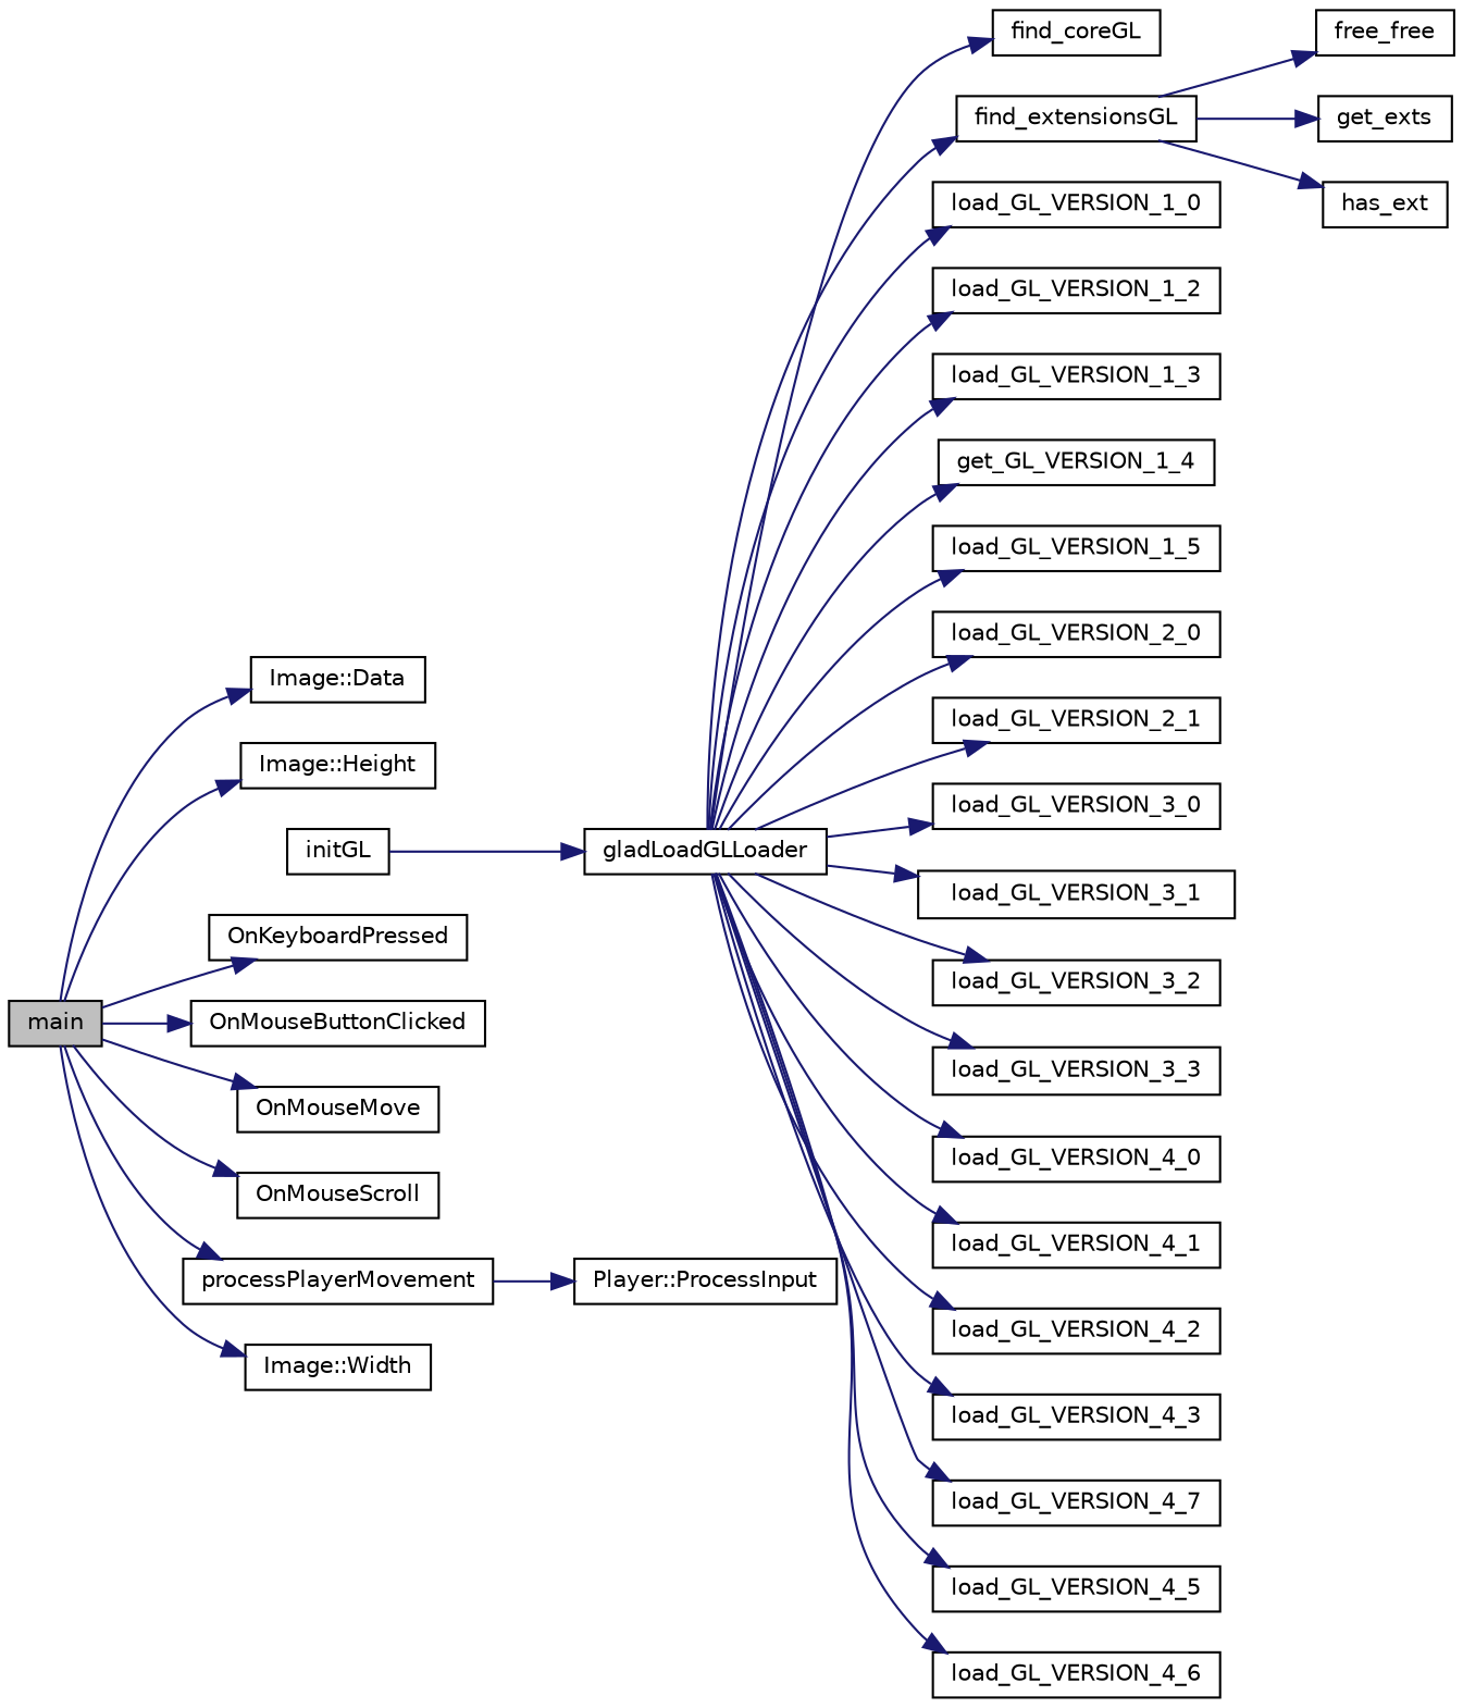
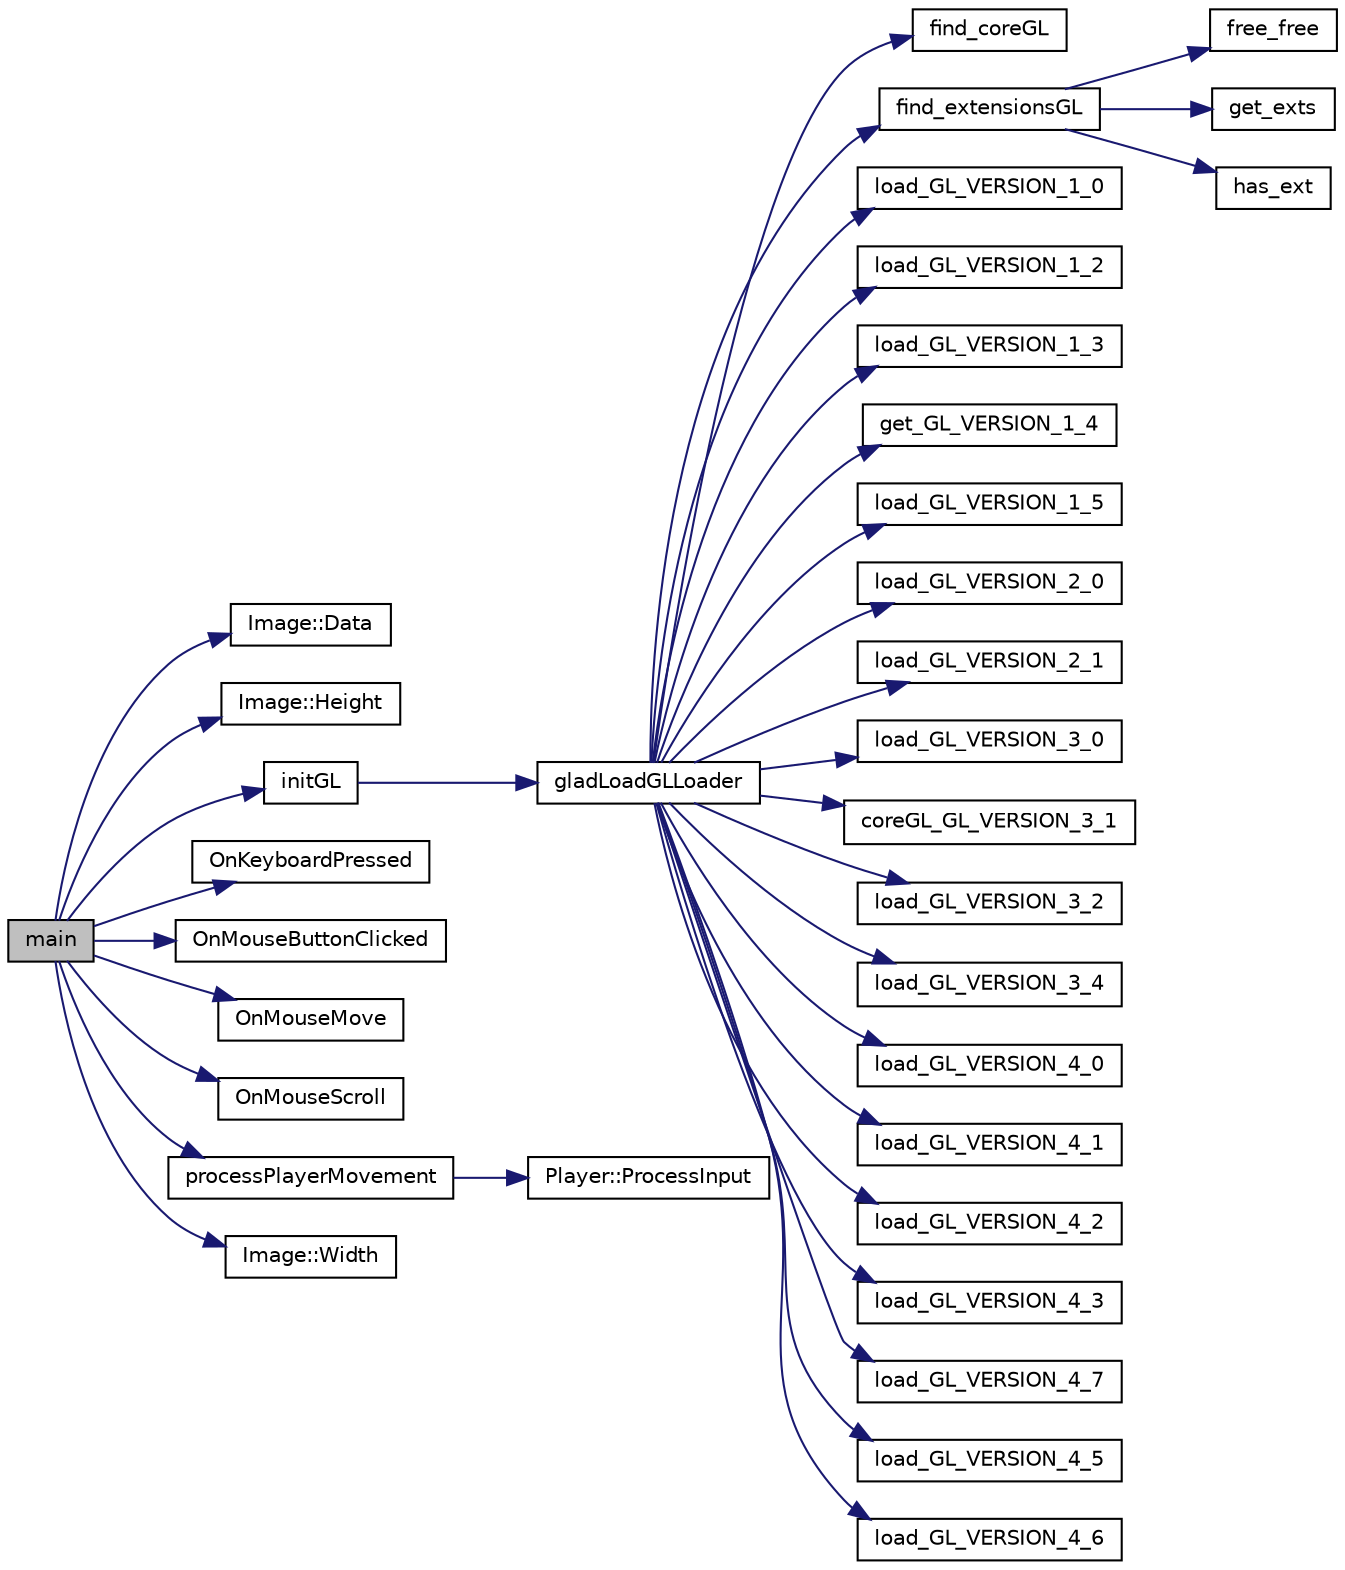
  digraph {
    rankdir=LR
    node [color=black fillcolor=white fontname=Helvetica fontsize=10 shape=record style=filled]
    edge [color=midnightblue fontname=Helvetica fontsize=10 labelfontname=Helvetica labelfontsize=10 style=solid]
    n1 [fillcolor=grey75 fontcolor=black height=0.2 label=main width=0.4]
    n2 [height=0.2 label="Image::Data" width=0.4]
    n3 [height=0.2 label="Image::Height" width=0.4]
    n4 [height=0.2 label=initGL width=0.4]
    n5 [height=0.2 label=OnKeyboardPressed width=0.4]
    n6 [height=0.2 label=OnMouseButtonClicked width=0.4]
    n7 [height=0.2 label=OnMouseMove width=0.4]
    n8 [height=0.2 label=OnMouseScroll width=0.4]
    n9 [height=0.2 label=processPlayerMovement width=0.4]
    n10 [height=0.2 label="Image::Width" width=0.4]
    n11 [height=0.2 label=gladLoadGLLoader width=0.4]
    n12 [height=0.2 label="Player::ProcessInput" width=0.4]
    n13 [height=0.2 label=find_coreGL width=0.4]
    n14 [height=0.2 label=find_extensionsGL width=0.4]
    n15 [height=0.2 label=load_GL_VERSION_1_0 width=0.4]
    n16 [height=0.2 label=load_GL_VERSION_1_2 width=0.4]
    n17 [height=0.2 label=load_GL_VERSION_1_3 width=0.4]
    n18 [height=0.2 label=get_GL_VERSION_1_4 width=0.4]
    n19 [height=0.2 label=load_GL_VERSION_1_5 width=0.4]
    n20 [height=0.2 label=load_GL_VERSION_2_0 width=0.4]
    n21 [height=0.2 label=load_GL_VERSION_2_1 width=0.4]
    n22 [height=0.2 label=load_GL_VERSION_3_0 width=0.4]
-   n23 [height=0.2 label=load_GL_VERSION_3_1 width=0.4]
+   n23 [height=0.2 label=coreGL_GL_VERSION_3_1 width=0.4]
    n24 [height=0.2 label=load_GL_VERSION_3_2 width=0.4]
-   n25 [height=0.2 label=load_GL_VERSION_3_3 width=0.4]
+   n25 [height=0.2 label=load_GL_VERSION_3_4 width=0.4]
    n26 [height=0.2 label=load_GL_VERSION_4_0 width=0.4]
    n27 [height=0.2 label=load_GL_VERSION_4_1 width=0.4]
    n28 [height=0.2 label=load_GL_VERSION_4_2 width=0.4]
    n29 [height=0.2 label=load_GL_VERSION_4_3 width=0.4]
    n30 [height=0.2 label=load_GL_VERSION_4_7 width=0.4]
    n31 [height=0.2 label=load_GL_VERSION_4_5 width=0.4]
    n32 [height=0.2 label=load_GL_VERSION_4_6 width=0.4]
    n33 [height=0.2 label=free_free width=0.4]
    n34 [height=0.2 label=get_exts width=0.4]
    n35 [height=0.2 label=has_ext width=0.4]
    n1 -> n2
    n1 -> n3
+   n1 -> n4
    n1 -> n5
    n1 -> n6
    n1 -> n7
    n1 -> n8
    n1 -> n9
    n1 -> n10
    n4 -> n11
    n9 -> n12
    n11 -> n13
    n11 -> n14
    n11 -> n15
    n11 -> n16
    n11 -> n17
    n11 -> n18
    n11 -> n19
    n11 -> n20
    n11 -> n21
    n11 -> n22
    n11 -> n23
    n11 -> n24
    n11 -> n25
    n11 -> n26
    n11 -> n27
    n11 -> n28
    n11 -> n29
    n11 -> n30
    n11 -> n31
    n11 -> n32
    n14 -> n33
    n14 -> n34
    n14 -> n35
  }
